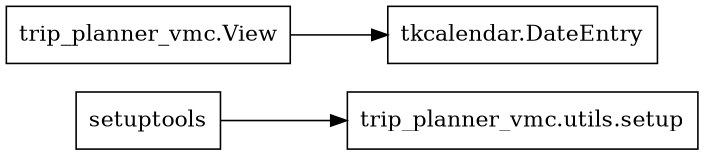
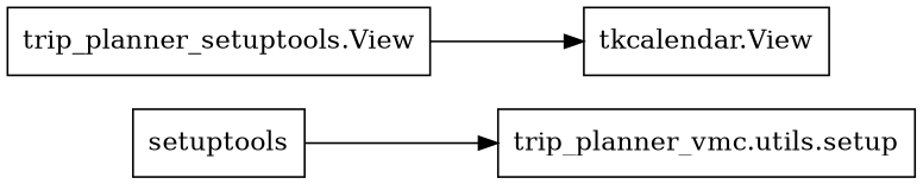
  digraph {
    rankdir=LR
    node [shape=box]
    setuptools
    "trip_planner_vmc.utils.setup"
-   "trip_planner_vmc.View"
-   "tkcalendar.DateEntry"
+   "trip_planner_vmc.View" [label="trip_planner_setuptools.View"]
+   "tkcalendar.DateEntry" [label="tkcalendar.View"]
    setuptools -> "trip_planner_vmc.utils.setup"
    "trip_planner_vmc.View" -> "tkcalendar.DateEntry"
  }
